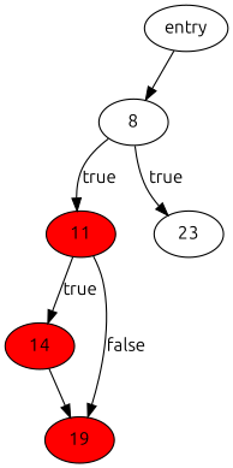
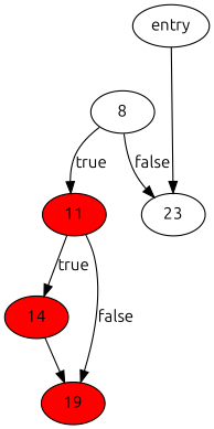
  strict digraph {
    fontname=Ubuntu
    node [fontname=Ubuntu]
    edge [fontname=Ubuntu]
    n1 [label=entry]
    8
    11 [fillcolor=red style=filled]
    23
    14 [fillcolor=red style=filled]
    19 [fillcolor=red style=filled]
-   n1 -> 8
+   n1 -> 23
    8 -> 11 [label=true]
-   8 -> 23 [label=true]
+   8 -> 23 [label=false]
    11 -> 14 [label=true]
    11 -> 19 [label=false]
    14 -> 19
  }
